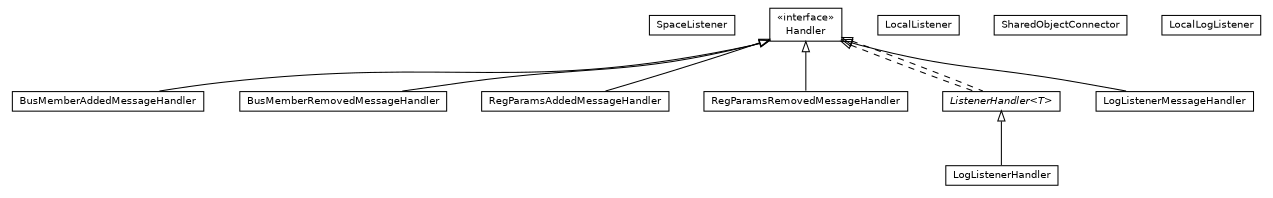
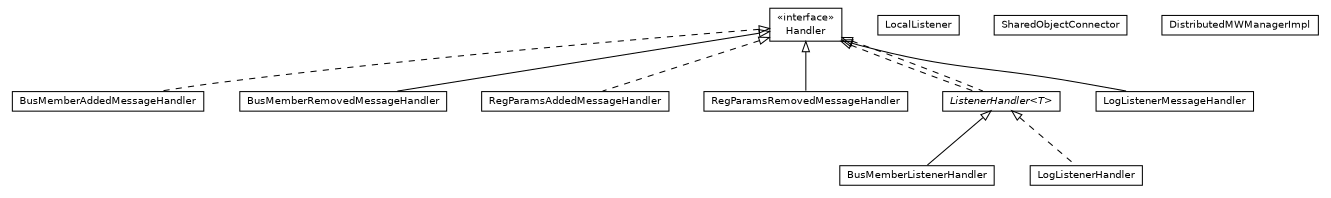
  digraph {
    nodesep=0.25
    ranksep=0.5
    node [fontcolor=black fontname=Helvetica fontsize=10.0 shape=plaintext]
    edge [arrowtail=empty dir=back fontname=Helvetica fontsize=10 headport=p labelfontname=Helvetica labelfontsize=10 tailport=p style=dashed]
-   n1 [label=<<table title="org.universAAL.middleware.managers.distributedmw.impl.SpaceListener" border="0" cellborder="1" cellspacing="0" cellpadding="2" port="p" href="./SpaceListener.html"> 		<tr><td><table border="0" cellspacing="0" cellpadding="1"> <tr><td align="center" balign="center"> SpaceListener </td></tr> 		</table></td></tr> 		</table>>]
+   n2 [label=<<table title="org.universAAL.middleware.managers.distributedmw.impl.BusMemberListenerHandler" border="0" cellborder="1" cellspacing="0" cellpadding="2" port="p" href="./BusMemberListenerHandler.html"> 		<tr><td><table border="0" cellspacing="0" cellpadding="1"> <tr><td align="center" balign="center"> BusMemberListenerHandler </td></tr> 		</table></td></tr> 		</table>>]
    n3 [label=<<table title="org.universAAL.middleware.managers.distributedmw.impl.BusMemberListenerHandler.BusMemberAddedMessageHandler" border="0" cellborder="1" cellspacing="0" cellpadding="2" port="p" href="./BusMemberListenerHandler.BusMemberAddedMessageHandler.html"> 		<tr><td><table border="0" cellspacing="0" cellpadding="1"> <tr><td align="center" balign="center"> BusMemberAddedMessageHandler </td></tr> 		</table></td></tr> 		</table>>]
    n4 [label=<<table title="org.universAAL.middleware.managers.distributedmw.impl.BusMemberListenerHandler.BusMemberRemovedMessageHandler" border="0" cellborder="1" cellspacing="0" cellpadding="2" port="p" href="./BusMemberListenerHandler.BusMemberRemovedMessageHandler.html"> 		<tr><td><table border="0" cellspacing="0" cellpadding="1"> <tr><td align="center" balign="center"> BusMemberRemovedMessageHandler </td></tr> 		</table></td></tr> 		</table>>]
    n5 [label=<<table title="org.universAAL.middleware.managers.distributedmw.impl.BusMemberListenerHandler.RegParamsAddedMessageHandler" border="0" cellborder="1" cellspacing="0" cellpadding="2" port="p" href="./BusMemberListenerHandler.RegParamsAddedMessageHandler.html"> 		<tr><td><table border="0" cellspacing="0" cellpadding="1"> <tr><td align="center" balign="center"> RegParamsAddedMessageHandler </td></tr> 		</table></td></tr> 		</table>>]
    n6 [label=<<table title="org.universAAL.middleware.managers.distributedmw.impl.BusMemberListenerHandler.RegParamsRemovedMessageHandler" border="0" cellborder="1" cellspacing="0" cellpadding="2" port="p" href="./BusMemberListenerHandler.RegParamsRemovedMessageHandler.html"> 		<tr><td><table border="0" cellspacing="0" cellpadding="1"> <tr><td align="center" balign="center"> RegParamsRemovedMessageHandler </td></tr> 		</table></td></tr> 		</table>>]
    n7 [label=<<table title="org.universAAL.middleware.managers.distributedmw.impl.BusMemberListenerHandler.LocalListener" border="0" cellborder="1" cellspacing="0" cellpadding="2" port="p" href="./BusMemberListenerHandler.LocalListener.html"> 		<tr><td><table border="0" cellspacing="0" cellpadding="1"> <tr><td align="center" balign="center"> LocalListener </td></tr> 		</table></td></tr> 		</table>>]
    n8 [label=<<table title="org.universAAL.middleware.managers.distributedmw.impl.SharedObjectConnector" border="0" cellborder="1" cellspacing="0" cellpadding="2" port="p" href="./SharedObjectConnector.html"> 		<tr><td><table border="0" cellspacing="0" cellpadding="1"> <tr><td align="center" balign="center"> SharedObjectConnector </td></tr> 		</table></td></tr> 		</table>>]
    n9 [label=<<table title="org.universAAL.middleware.managers.distributedmw.impl.ListenerHandler" border="0" cellborder="1" cellspacing="0" cellpadding="2" port="p" href="./ListenerHandler.html"> 		<tr><td><table border="0" cellspacing="0" cellpadding="1"> <tr><td align="center" balign="center"><font face="Helvetica-Oblique"> ListenerHandler&lt;T&gt; </font></td></tr> 		</table></td></tr> 		</table>>]
    n10 [label=<<table title="org.universAAL.middleware.managers.distributedmw.impl.LogListenerHandler" border="0" cellborder="1" cellspacing="0" cellpadding="2" port="p" href="./LogListenerHandler.html"> 		<tr><td><table border="0" cellspacing="0" cellpadding="1"> <tr><td align="center" balign="center"> LogListenerHandler </td></tr> 		</table></td></tr> 		</table>>]
    n11 [label=<<table title="org.universAAL.middleware.managers.distributedmw.impl.LogListenerHandler.LogListenerMessageHandler" border="0" cellborder="1" cellspacing="0" cellpadding="2" port="p" href="./LogListenerHandler.LogListenerMessageHandler.html"> 		<tr><td><table border="0" cellspacing="0" cellpadding="1"> <tr><td align="center" balign="center"> LogListenerMessageHandler </td></tr> 		</table></td></tr> 		</table>>]
-   n12 [label=<<table title="org.universAAL.middleware.managers.distributedmw.impl.LogListenerHandler.LocalLogListener" border="0" cellborder="1" cellspacing="0" cellpadding="2" port="p" href="./LogListenerHandler.LocalLogListener.html"> 		<tr><td><table border="0" cellspacing="0" cellpadding="1"> <tr><td align="center" balign="center"> LocalLogListener </td></tr> 		</table></td></tr> 		</table>>]
+   n13 [label=<<table title="org.universAAL.middleware.managers.distributedmw.impl.DistributedMWManagerImpl" border="0" cellborder="1" cellspacing="0" cellpadding="2" port="p" href="./DistributedMWManagerImpl.html"> 		<tr><td><table border="0" cellspacing="0" cellpadding="1"> <tr><td align="center" balign="center"> DistributedMWManagerImpl </td></tr> 		</table></td></tr> 		</table>>]
    n14 [label=<<table title="org.universAAL.middleware.managers.distributedmw.impl.DistributedMWManagerImpl.Handler" border="0" cellborder="1" cellspacing="0" cellpadding="2" port="p" href="http://java.sun.com/j2se/1.4.2/docs/api/org/universAAL/middleware/managers/distributedmw/impl/DistributedMWManagerImpl/Handler.html"> 		<tr><td><table border="0" cellspacing="0" cellpadding="1"> <tr><td align="center" balign="center"> &#171;interface&#187; </td></tr> <tr><td align="center" balign="center"> Handler </td></tr> 		</table></td></tr> 		</table>>]
-   n9 -> n10 [style=""]
-   n14 -> n3 [style=solid]
+   n9 -> n2 [style=""]
+   n9 -> n10
+   n14 -> n3
    n14 -> n4 [style=solid]
-   n14 -> n5 [style=solid]
+   n14 -> n5
    n14 -> n6 [style=solid]
    n14 -> n9
    n14 -> n9
    n14 -> n11 [style=solid]
  }
